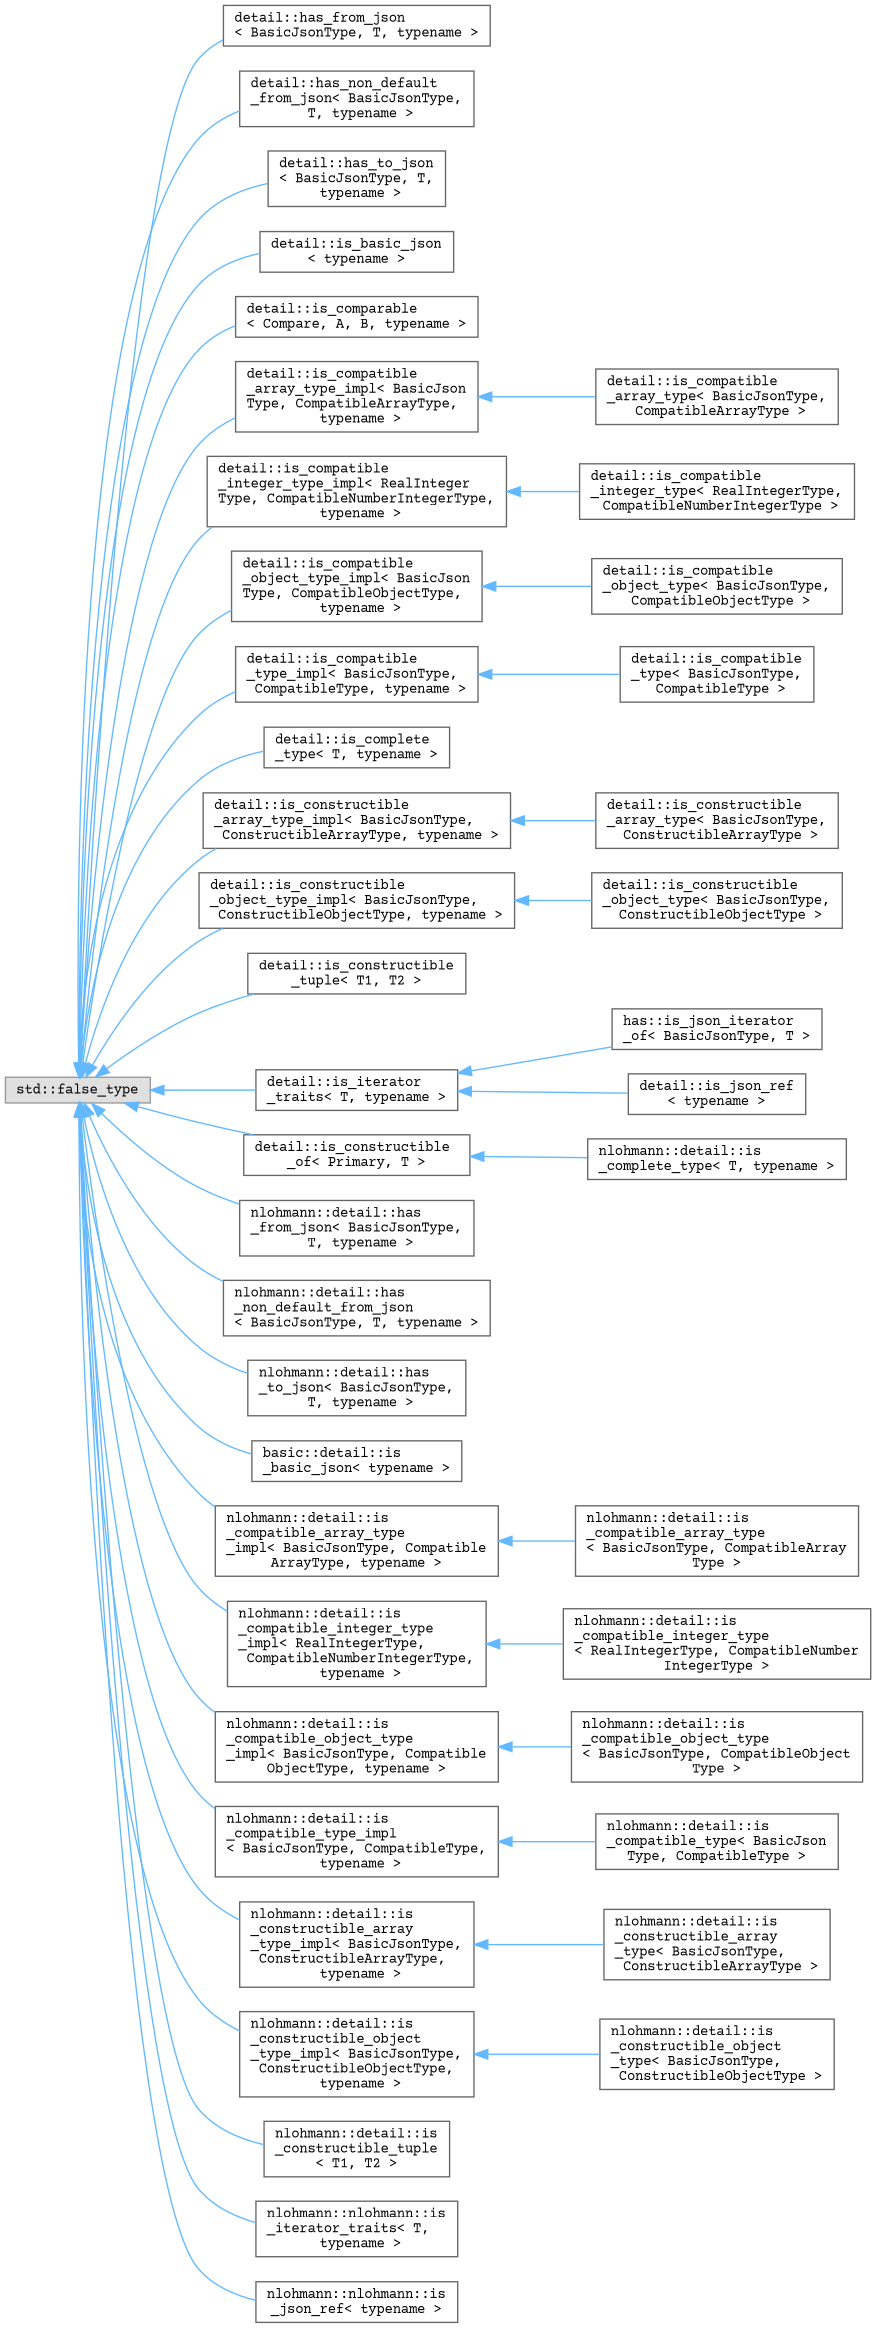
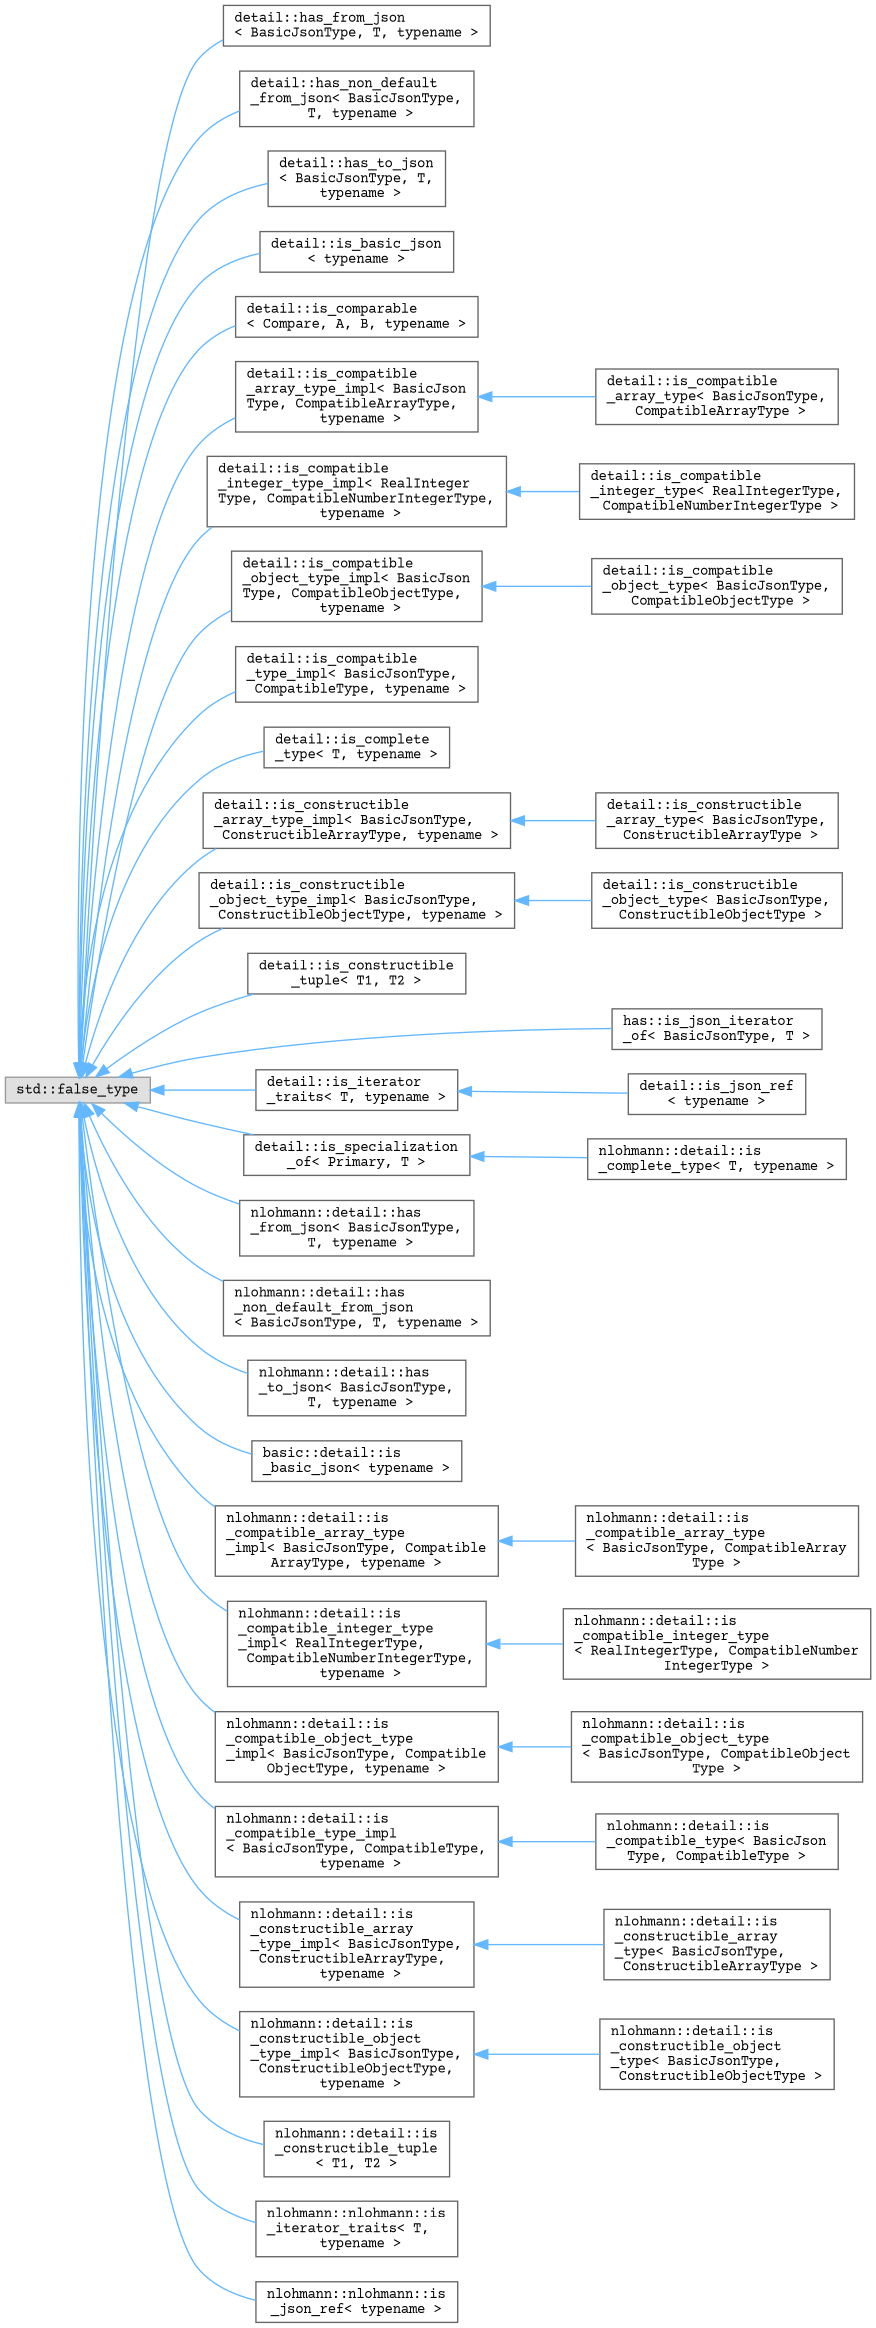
  digraph {
    fontname="Courier Prime"
    rankdir=LR
    node [color=grey40 fillcolor=white fontname="Courier Prime" fontsize=10 shape=box style=filled]
    edge [color=steelblue1 dir=back fontname="Courier Prime" fontsize=10 labelfontname=Helvetica labelfontsize=10 style=solid]
    n1 [color=grey60 fillcolor="#E0E0E0" height=0.2 label="std::false_type" width=0.4]
    n2 [height=0.2 label="detail::has_from_json\l\< BasicJsonType, T, typename \>" width=0.4]
    n3 [height=0.2 label="detail::has_non_default\l_from_json\< BasicJsonType,\l T, typename \>" width=0.4]
    n4 [height=0.2 label="detail::has_to_json\l\< BasicJsonType, T,\l typename \>" width=0.4]
    n5 [height=0.2 label="detail::is_basic_json\l\< typename \>" width=0.4]
    n6 [height=0.2 label="detail::is_comparable\l\< Compare, A, B, typename \>" width=0.4]
    n7 [height=0.2 label="detail::is_compatible\l_array_type_impl\< BasicJson\lType, CompatibleArrayType,\l typename \>" width=0.4]
    n8 [height=0.2 label="detail::is_compatible\l_integer_type_impl\< RealInteger\lType, CompatibleNumberIntegerType,\l typename \>" width=0.4]
    n9 [height=0.2 label="detail::is_compatible\l_object_type_impl\< BasicJson\lType, CompatibleObjectType,\l typename \>" width=0.4]
    n10 [height=0.2 label="detail::is_compatible\l_type_impl\< BasicJsonType,\l CompatibleType, typename \>" width=0.4]
    n11 [height=0.2 label="detail::is_complete\l_type\< T, typename \>" width=0.4]
    n12 [height=0.2 label="detail::is_constructible\l_array_type_impl\< BasicJsonType,\l ConstructibleArrayType, typename \>" width=0.4]
    n13 [height=0.2 label="detail::is_constructible\l_object_type_impl\< BasicJsonType,\l ConstructibleObjectType, typename \>" width=0.4]
    n14 [height=0.2 label="detail::is_constructible\l_tuple\< T1, T2 \>" width=0.4]
    n15 [height=0.2 label="detail::is_iterator\l_traits\< T, typename \>" width=0.4]
    n16 [height=0.2 label="has::is_json_iterator\l_of\< BasicJsonType, T \>" width=0.4]
-   n17 [height=0.2 label="detail::is_constructible\l_of\< Primary, T \>" width=0.4]
+   n17 [height=0.2 label="detail::is_specialization\l_of\< Primary, T \>" width=0.4]
    n18 [height=0.2 label="nlohmann::detail::has\l_from_json\< BasicJsonType,\l T, typename \>" width=0.4]
    n19 [height=0.2 label="nlohmann::detail::has\l_non_default_from_json\l\< BasicJsonType, T, typename \>" width=0.4]
    n20 [height=0.2 label="nlohmann::detail::has\l_to_json\< BasicJsonType,\l T, typename \>" width=0.4]
    n21 [height=0.2 label="basic::detail::is\l_basic_json\< typename \>" width=0.4]
    n22 [height=0.2 label="nlohmann::detail::is\l_compatible_array_type\l_impl\< BasicJsonType, Compatible\lArrayType, typename \>" width=0.4]
    n23 [height=0.2 label="nlohmann::detail::is\l_compatible_integer_type\l_impl\< RealIntegerType,\l CompatibleNumberIntegerType,\l typename \>" width=0.4]
    n24 [height=0.2 label="nlohmann::detail::is\l_compatible_object_type\l_impl\< BasicJsonType, Compatible\lObjectType, typename \>" width=0.4]
    n25 [height=0.2 label="nlohmann::detail::is\l_compatible_type_impl\l\< BasicJsonType, CompatibleType,\l typename \>" width=0.4]
    n26 [height=0.2 label="nlohmann::detail::is\l_constructible_array\l_type_impl\< BasicJsonType,\l ConstructibleArrayType,\l typename \>" width=0.4]
    n27 [height=0.2 label="nlohmann::detail::is\l_constructible_object\l_type_impl\< BasicJsonType,\l ConstructibleObjectType,\l typename \>" width=0.4]
    n28 [height=0.2 label="nlohmann::detail::is\l_constructible_tuple\l\< T1, T2 \>" width=0.4]
    n29 [height=0.2 label="nlohmann::nlohmann::is\l_iterator_traits\< T,\l typename \>" width=0.4]
    n30 [height=0.2 label="nlohmann::nlohmann::is\l_json_ref\< typename \>" width=0.4]
    n31 [height=0.2 label="detail::is_compatible\l_array_type\< BasicJsonType,\l CompatibleArrayType \>" width=0.4]
    n32 [height=0.2 label="detail::is_compatible\l_integer_type\< RealIntegerType,\l CompatibleNumberIntegerType \>" width=0.4]
    n33 [height=0.2 label="detail::is_compatible\l_object_type\< BasicJsonType,\l CompatibleObjectType \>" width=0.4]
-   n34 [height=0.2 label="detail::is_compatible\l_type\< BasicJsonType,\l CompatibleType \>" width=0.4]
    n35 [height=0.2 label="detail::is_constructible\l_array_type\< BasicJsonType,\l ConstructibleArrayType \>" width=0.4]
    n36 [height=0.2 label="detail::is_constructible\l_object_type\< BasicJsonType,\l ConstructibleObjectType \>" width=0.4]
    n37 [height=0.2 label="detail::is_json_ref\l\< typename \>" width=0.4]
    n38 [height=0.2 label="nlohmann::detail::is\l_complete_type\< T, typename \>" width=0.4]
    n39 [height=0.2 label="nlohmann::detail::is\l_compatible_array_type\l\< BasicJsonType, CompatibleArray\lType \>" width=0.4]
    n40 [height=0.2 label="nlohmann::detail::is\l_compatible_integer_type\l\< RealIntegerType, CompatibleNumber\lIntegerType \>" width=0.4]
    n41 [height=0.2 label="nlohmann::detail::is\l_compatible_object_type\l\< BasicJsonType, CompatibleObject\lType \>" width=0.4]
    n42 [height=0.2 label="nlohmann::detail::is\l_compatible_type\< BasicJson\lType, CompatibleType \>" width=0.4]
    n43 [height=0.2 label="nlohmann::detail::is\l_constructible_array\l_type\< BasicJsonType,\l ConstructibleArrayType \>" width=0.4]
    n44 [height=0.2 label="nlohmann::detail::is\l_constructible_object\l_type\< BasicJsonType,\l ConstructibleObjectType \>" width=0.4]
    n1 -> n2
    n1 -> n3
    n1 -> n4
    n1 -> n5
    n1 -> n6
    n1 -> n7
    n1 -> n8
    n1 -> n9
    n1 -> n10
    n1 -> n11
    n1 -> n12
    n1 -> n13
    n1 -> n14
    n1 -> n15
-   n15 -> n16
+   n1 -> n16
    n1 -> n17
    n1 -> n18
    n1 -> n19
    n1 -> n20
    n1 -> n21
    n1 -> n22
    n1 -> n23
    n1 -> n24
    n1 -> n25
    n1 -> n26
    n1 -> n27
    n1 -> n28
    n1 -> n29
    n1 -> n30
    n7 -> n31
    n8 -> n32
    n9 -> n33
-   n10 -> n34
    n12 -> n35
    n13 -> n36
    n15 -> n37
    n17 -> n38
    n22 -> n39
    n23 -> n40
    n24 -> n41
    n25 -> n42
    n26 -> n43
    n27 -> n44
  }
